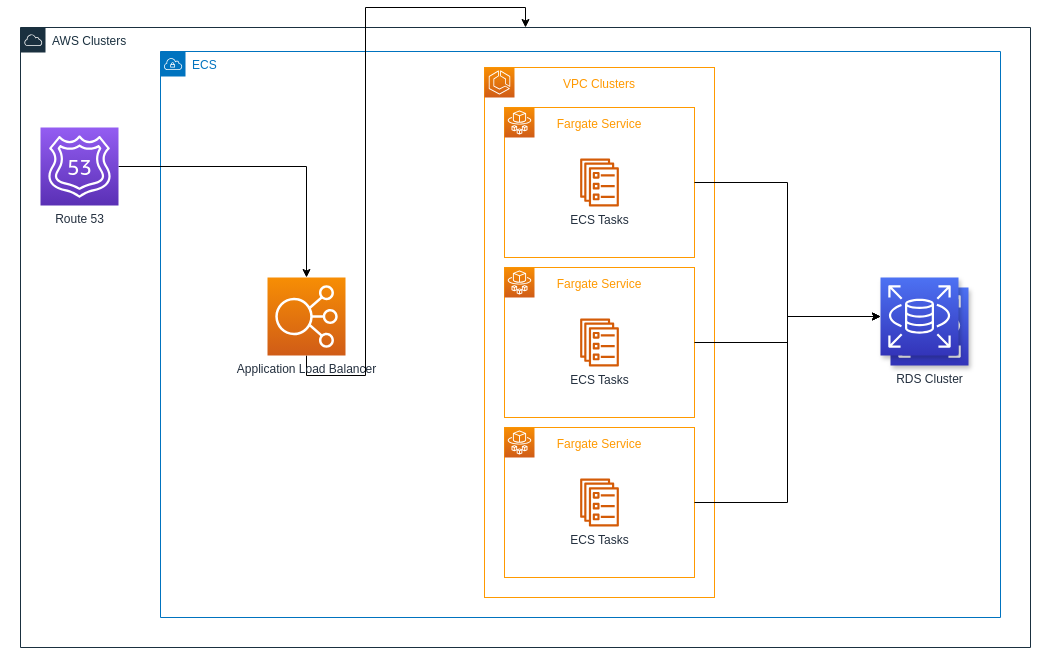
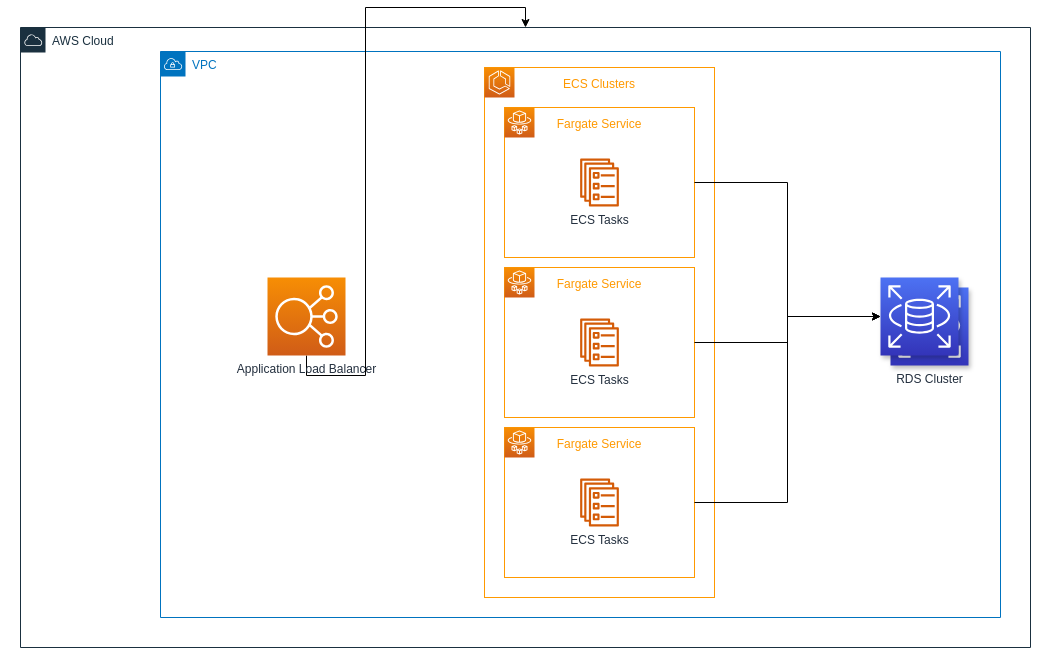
  <mxCell id="0" />
  <mxCell id="1" parent="0" />
- <mxCell id="2" value="&lt;font color=&quot;#1a303f&quot;&gt;AWS Clusters&lt;/font&gt;" style="sketch=0;outlineConnect=0;gradientColor=none;html=1;whiteSpace=wrap;fontSize=12;fontStyle=0;shape=mxgraph.aws4.group;grIcon=mxgraph.aws4.group_aws_cloud;strokeColor=#1A303F;fillColor=none;verticalAlign=top;align=left;spacingLeft=30;fontColor=#858B94;dashed=0;movable=1;resizable=1;rotatable=1;deletable=1;editable=1;locked=0;connectable=1;" vertex="1" parent="1"><mxGeometry x="20" y="20" width="1010" height="620" as="geometry" /></mxCell>
- <mxCell id="3" value="&lt;font color=&quot;#0073bf&quot;&gt;ECS&lt;/font&gt;" style="sketch=0;outlineConnect=0;gradientColor=none;html=1;whiteSpace=wrap;fontSize=12;fontStyle=0;shape=mxgraph.aws4.group;grIcon=mxgraph.aws4.group_vpc;strokeColor=#0073BF;fillColor=none;verticalAlign=top;align=left;spacingLeft=30;fontColor=#B6BABF;dashed=0;" vertex="1" parent="1"><mxGeometry x="160" y="44" width="840" height="566" as="geometry" /></mxCell>
+ <mxCell id="2" value="&lt;font color=&quot;#1a303f&quot;&gt;AWS Cloud&lt;/font&gt;" style="sketch=0;outlineConnect=0;gradientColor=none;html=1;whiteSpace=wrap;fontSize=12;fontStyle=0;shape=mxgraph.aws4.group;grIcon=mxgraph.aws4.group_aws_cloud;strokeColor=#1A303F;fillColor=none;verticalAlign=top;align=left;spacingLeft=30;fontColor=#858B94;dashed=0;movable=1;resizable=1;rotatable=1;deletable=1;editable=1;locked=0;connectable=1;" vertex="1" parent="1"><mxGeometry x="20" y="20" width="1010" height="620" as="geometry" /></mxCell>
+ <mxCell id="3" value="&lt;font color=&quot;#0073bf&quot;&gt;VPC&lt;/font&gt;" style="sketch=0;outlineConnect=0;gradientColor=none;html=1;whiteSpace=wrap;fontSize=12;fontStyle=0;shape=mxgraph.aws4.group;grIcon=mxgraph.aws4.group_vpc;strokeColor=#0073BF;fillColor=none;verticalAlign=top;align=left;spacingLeft=30;fontColor=#B6BABF;dashed=0;" vertex="1" parent="1"><mxGeometry x="160" y="44" width="840" height="566" as="geometry" /></mxCell>
  <mxCell id="4" value="" style="group" vertex="1" connectable="0" parent="1"><mxGeometry x="484" y="60" width="230" height="530" as="geometry" /></mxCell>
- <mxCell id="5" value="&lt;div align=&quot;center&quot;&gt;&lt;div&gt;VPC Clusters&lt;/div&gt;&lt;/div&gt;" style="outlineConnect=0;gradientColor=none;html=1;whiteSpace=wrap;fontSize=12;fontStyle=0;strokeColor=#FF9900;fillColor=none;verticalAlign=top;align=center;fontColor=#FF9900;dashed=0;spacingTop=3;" vertex="1" parent="4"><mxGeometry width="230" height="530" as="geometry" /></mxCell>
+ <mxCell id="5" value="&lt;div align=&quot;center&quot;&gt;&lt;div&gt;ECS Clusters&lt;/div&gt;&lt;/div&gt;" style="outlineConnect=0;gradientColor=none;html=1;whiteSpace=wrap;fontSize=12;fontStyle=0;strokeColor=#FF9900;fillColor=none;verticalAlign=top;align=center;fontColor=#FF9900;dashed=0;spacingTop=3;" vertex="1" parent="4"><mxGeometry width="230" height="530" as="geometry" /></mxCell>
  <mxCell id="6" value="" style="sketch=0;points=[[0,0,0],[0.25,0,0],[0.5,0,0],[0.75,0,0],[1,0,0],[0,1,0],[0.25,1,0],[0.5,1,0],[0.75,1,0],[1,1,0],[0,0.25,0],[0,0.5,0],[0,0.75,0],[1,0.25,0],[1,0.5,0],[1,0.75,0]];outlineConnect=0;fontColor=#232F3E;gradientColor=#F78E04;gradientDirection=north;fillColor=#D05C17;strokeColor=#ffffff;dashed=0;verticalLabelPosition=bottom;verticalAlign=top;align=center;html=1;fontSize=12;fontStyle=0;aspect=fixed;shape=mxgraph.aws4.resourceIcon;resIcon=mxgraph.aws4.ecs;" vertex="1" parent="4"><mxGeometry width="30" height="30" as="geometry" /></mxCell>
  <mxCell id="7" value="ECS Tasks" style="sketch=0;outlineConnect=0;fontColor=#232F3E;gradientColor=none;fillColor=#D45B07;strokeColor=none;dashed=0;verticalLabelPosition=bottom;verticalAlign=top;align=center;html=1;fontSize=12;fontStyle=0;aspect=fixed;pointerEvents=1;shape=mxgraph.aws4.ecs_service;" vertex="1" parent="4"><mxGeometry x="95.5" y="91" width="39" height="48" as="geometry" /></mxCell>
  <mxCell id="8" value="" style="group" vertex="1" connectable="0" parent="4"><mxGeometry x="20" y="40" width="190" height="150" as="geometry" /></mxCell>
  <mxCell id="9" value="Fargate Service" style="outlineConnect=0;gradientColor=none;html=1;whiteSpace=wrap;fontSize=12;fontStyle=0;strokeColor=#FF9900;fillColor=none;verticalAlign=top;align=center;fontColor=#FF9900;dashed=0;spacingTop=3;" vertex="1" parent="8"><mxGeometry width="190" height="150" as="geometry" /></mxCell>
  <mxCell id="10" value="" style="sketch=0;points=[[0,0,0],[0.25,0,0],[0.5,0,0],[0.75,0,0],[1,0,0],[0,1,0],[0.25,1,0],[0.5,1,0],[0.75,1,0],[1,1,0],[0,0.25,0],[0,0.5,0],[0,0.75,0],[1,0.25,0],[1,0.5,0],[1,0.75,0]];outlineConnect=0;fontColor=#232F3E;gradientColor=#F78E04;gradientDirection=north;fillColor=#D05C17;strokeColor=#ffffff;dashed=0;verticalLabelPosition=bottom;verticalAlign=top;align=center;html=1;fontSize=12;fontStyle=0;aspect=fixed;shape=mxgraph.aws4.resourceIcon;resIcon=mxgraph.aws4.fargate;" vertex="1" parent="8"><mxGeometry width="30" height="30" as="geometry" /></mxCell>
  <mxCell id="11" value="" style="group" vertex="1" connectable="0" parent="4"><mxGeometry x="20" y="200" width="190" height="150" as="geometry" /></mxCell>
  <mxCell id="12" value="Fargate Service" style="outlineConnect=0;gradientColor=none;html=1;whiteSpace=wrap;fontSize=12;fontStyle=0;strokeColor=#FF9900;fillColor=none;verticalAlign=top;align=center;fontColor=#FF9900;dashed=0;spacingTop=3;" vertex="1" parent="11"><mxGeometry width="190" height="150" as="geometry" /></mxCell>
  <mxCell id="13" value="" style="sketch=0;points=[[0,0,0],[0.25,0,0],[0.5,0,0],[0.75,0,0],[1,0,0],[0,1,0],[0.25,1,0],[0.5,1,0],[0.75,1,0],[1,1,0],[0,0.25,0],[0,0.5,0],[0,0.75,0],[1,0.25,0],[1,0.5,0],[1,0.75,0]];outlineConnect=0;fontColor=#232F3E;gradientColor=#F78E04;gradientDirection=north;fillColor=#D05C17;strokeColor=#ffffff;dashed=0;verticalLabelPosition=bottom;verticalAlign=top;align=center;html=1;fontSize=12;fontStyle=0;aspect=fixed;shape=mxgraph.aws4.resourceIcon;resIcon=mxgraph.aws4.fargate;" vertex="1" parent="11"><mxGeometry width="30" height="30" as="geometry" /></mxCell>
  <mxCell id="14" value="ECS Tasks" style="sketch=0;outlineConnect=0;fontColor=#232F3E;gradientColor=none;fillColor=#D45B07;strokeColor=none;dashed=0;verticalLabelPosition=bottom;verticalAlign=top;align=center;html=1;fontSize=12;fontStyle=0;aspect=fixed;pointerEvents=1;shape=mxgraph.aws4.ecs_service;" vertex="1" parent="11"><mxGeometry x="75.5" y="51" width="39" height="48" as="geometry" /></mxCell>
  <mxCell id="15" value="" style="group" vertex="1" connectable="0" parent="4"><mxGeometry x="20" y="360" width="190" height="150" as="geometry" /></mxCell>
  <mxCell id="16" value="Fargate Service" style="outlineConnect=0;gradientColor=none;html=1;whiteSpace=wrap;fontSize=12;fontStyle=0;strokeColor=#FF9900;fillColor=none;verticalAlign=top;align=center;fontColor=#FF9900;dashed=0;spacingTop=3;" vertex="1" parent="15"><mxGeometry width="190" height="150" as="geometry" /></mxCell>
  <mxCell id="17" value="" style="sketch=0;points=[[0,0,0],[0.25,0,0],[0.5,0,0],[0.75,0,0],[1,0,0],[0,1,0],[0.25,1,0],[0.5,1,0],[0.75,1,0],[1,1,0],[0,0.25,0],[0,0.5,0],[0,0.75,0],[1,0.25,0],[1,0.5,0],[1,0.75,0]];outlineConnect=0;fontColor=#232F3E;gradientColor=#F78E04;gradientDirection=north;fillColor=#D05C17;strokeColor=#ffffff;dashed=0;verticalLabelPosition=bottom;verticalAlign=top;align=center;html=1;fontSize=12;fontStyle=0;aspect=fixed;shape=mxgraph.aws4.resourceIcon;resIcon=mxgraph.aws4.fargate;" vertex="1" parent="15"><mxGeometry width="30" height="30" as="geometry" /></mxCell>
  <mxCell id="18" value="ECS Tasks" style="sketch=0;outlineConnect=0;fontColor=#232F3E;gradientColor=none;fillColor=#D45B07;strokeColor=none;dashed=0;verticalLabelPosition=bottom;verticalAlign=top;align=center;html=1;fontSize=12;fontStyle=0;aspect=fixed;pointerEvents=1;shape=mxgraph.aws4.ecs_service;" vertex="1" parent="15"><mxGeometry x="75.5" y="51" width="39" height="48" as="geometry" /></mxCell>
- <mxCell id="19" style="edgeStyle=orthogonalEdgeStyle;rounded=0;orthogonalLoop=1;jettySize=auto;html=1;" edge="1" parent="1" source="20" target="22"><mxGeometry relative="1" as="geometry" /></mxCell>
- <mxCell id="20" value="Route 53" style="sketch=0;points=[[0,0,0],[0.25,0,0],[0.5,0,0],[0.75,0,0],[1,0,0],[0,1,0],[0.25,1,0],[0.5,1,0],[0.75,1,0],[1,1,0],[0,0.25,0],[0,0.5,0],[0,0.75,0],[1,0.25,0],[1,0.5,0],[1,0.75,0]];outlineConnect=0;fontColor=#232F3E;gradientColor=#945DF2;gradientDirection=north;fillColor=#5A30B5;strokeColor=#ffffff;dashed=0;verticalLabelPosition=bottom;verticalAlign=top;align=center;html=1;fontSize=12;fontStyle=0;aspect=fixed;shape=mxgraph.aws4.resourceIcon;resIcon=mxgraph.aws4.route_53;" vertex="1" parent="1"><mxGeometry x="40" y="120" width="78" height="78" as="geometry" /></mxCell>
  <mxCell id="21" style="edgeStyle=orthogonalEdgeStyle;rounded=0;orthogonalLoop=1;jettySize=auto;html=1;" edge="1" parent="1" source="22" target="2"><mxGeometry relative="1" as="geometry" /></mxCell>
  <mxCell id="22" value="Application Load Balancer" style="sketch=0;points=[[0,0,0],[0.25,0,0],[0.5,0,0],[0.75,0,0],[1,0,0],[0,1,0],[0.25,1,0],[0.5,1,0],[0.75,1,0],[1,1,0],[0,0.25,0],[0,0.5,0],[0,0.75,0],[1,0.25,0],[1,0.5,0],[1,0.75,0]];outlineConnect=0;fontColor=#232F3E;gradientColor=#F78E04;gradientDirection=north;fillColor=#D05C17;strokeColor=#ffffff;dashed=0;verticalLabelPosition=bottom;verticalAlign=top;align=center;html=1;fontSize=12;fontStyle=0;aspect=fixed;shape=mxgraph.aws4.resourceIcon;resIcon=mxgraph.aws4.elastic_load_balancing;" vertex="1" parent="1"><mxGeometry x="267" y="270" width="78" height="78" as="geometry" /></mxCell>
  <mxCell id="23" value="&#10;&#10;&#10;&#10;&#10;&#10;" style="group" vertex="1" connectable="0" parent="1"><mxGeometry x="880" y="270" width="88" height="88" as="geometry" /></mxCell>
  <mxCell id="24" value="RDS Cluster" style="sketch=0;points=[[0,0,0],[0.25,0,0],[0.5,0,0],[0.75,0,0],[1,0,0],[0,1,0],[0.25,1,0],[0.5,1,0],[0.75,1,0],[1,1,0],[0,0.25,0],[0,0.5,0],[0,0.75,0],[1,0.25,0],[1,0.5,0],[1,0.75,0]];outlineConnect=0;fontColor=#232F3E;gradientColor=#4D72F3;gradientDirection=north;fillColor=#3334B9;strokeColor=#ffffff;dashed=0;verticalLabelPosition=bottom;verticalAlign=top;align=center;html=1;fontSize=12;fontStyle=0;aspect=fixed;shape=mxgraph.aws4.resourceIcon;resIcon=mxgraph.aws4.rds;shadow=1;container=0;" vertex="1" parent="23"><mxGeometry x="10" y="10" width="78" height="78" as="geometry" /></mxCell>
  <mxCell id="25" value="" style="sketch=0;points=[[0,0,0],[0.25,0,0],[0.5,0,0],[0.75,0,0],[1,0,0],[0,1,0],[0.25,1,0],[0.5,1,0],[0.75,1,0],[1,1,0],[0,0.25,0],[0,0.5,0],[0,0.75,0],[1,0.25,0],[1,0.5,0],[1,0.75,0]];outlineConnect=0;fontColor=#232F3E;gradientColor=#4D72F3;gradientDirection=north;fillColor=#3334B9;strokeColor=#ffffff;dashed=0;verticalLabelPosition=bottom;verticalAlign=top;align=center;html=1;fontSize=12;fontStyle=0;aspect=fixed;shape=mxgraph.aws4.resourceIcon;resIcon=mxgraph.aws4.rds;shadow=1;container=0;" vertex="1" parent="23"><mxGeometry width="78" height="78" as="geometry" /></mxCell>
  <mxCell id="26" style="edgeStyle=orthogonalEdgeStyle;rounded=0;orthogonalLoop=1;jettySize=auto;html=1;entryX=0;entryY=0.5;entryDx=0;entryDy=0;entryPerimeter=0;" edge="1" parent="1" source="9" target="25"><mxGeometry relative="1" as="geometry" /></mxCell>
  <mxCell id="27" style="edgeStyle=orthogonalEdgeStyle;rounded=0;orthogonalLoop=1;jettySize=auto;html=1;" edge="1" parent="1" source="12" target="25"><mxGeometry relative="1" as="geometry" /></mxCell>
  <mxCell id="28" style="edgeStyle=orthogonalEdgeStyle;rounded=0;orthogonalLoop=1;jettySize=auto;html=1;entryX=0;entryY=0.5;entryDx=0;entryDy=0;entryPerimeter=0;" edge="1" parent="1" source="16" target="25"><mxGeometry relative="1" as="geometry" /></mxCell>
